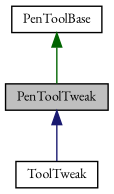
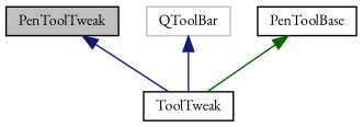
  digraph {
    fontname="EB Garamond"
    node [color=black fillcolor=white fontname="EB Garamond" fontsize=10 shape=record style=filled]
    edge [color=midnightblue dir=back fontname="EB Garamond" fontsize=10 labelfontname=Helvetica labelfontsize=10 style=solid]
    n1 [fillcolor=grey75 fontcolor=black height=0.2 label=PenToolTweak width=0.4]
    n2 [height=0.2 label=ToolTweak width=0.4]
+   n3 [color=grey75 height=0.2 label=QToolBar width=0.4]
    n4 [height=0.2 label=PenToolBase width=0.4]
    n1 -> n2
-   n4 -> n1 [color=darkgreen]
+   n3 -> n2
+   n4 -> n2 [color=darkgreen]
  }
